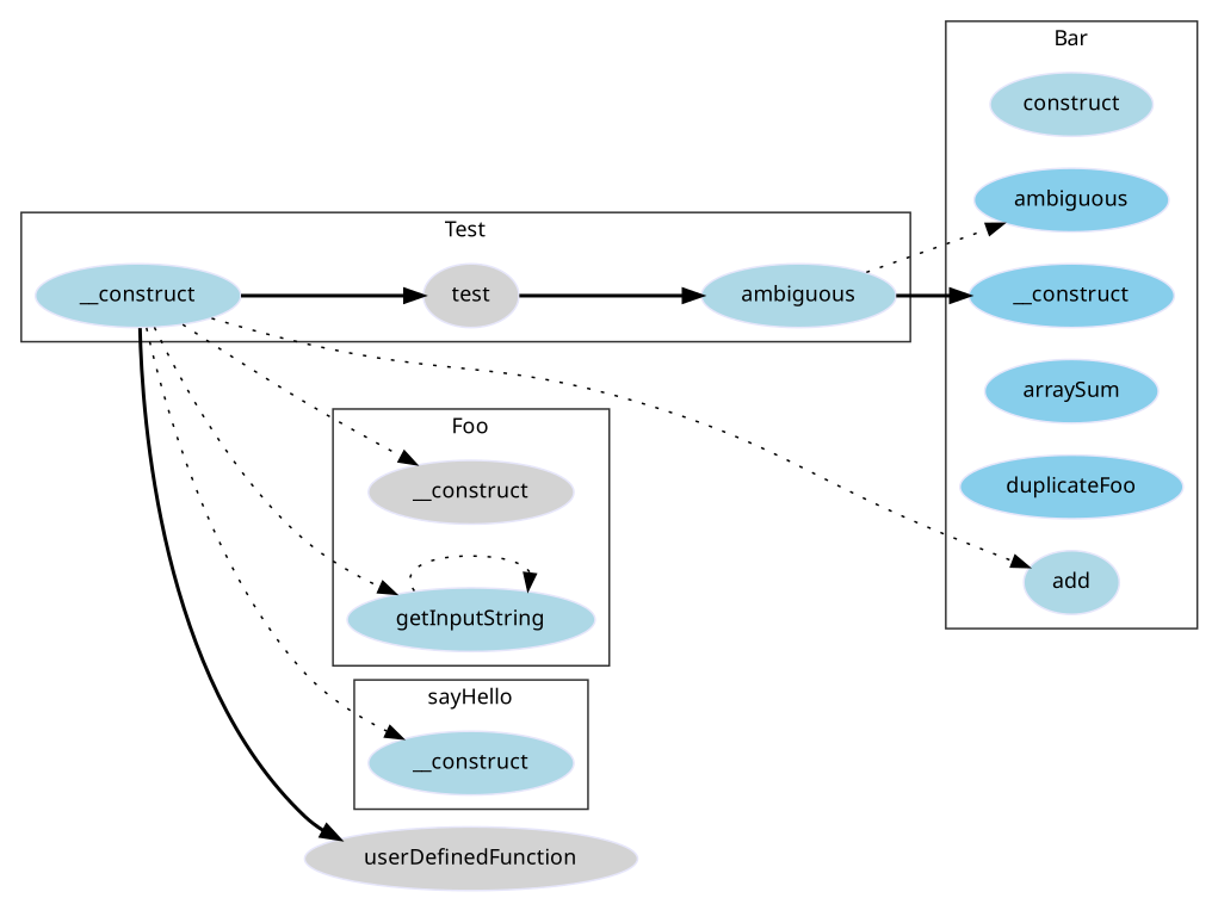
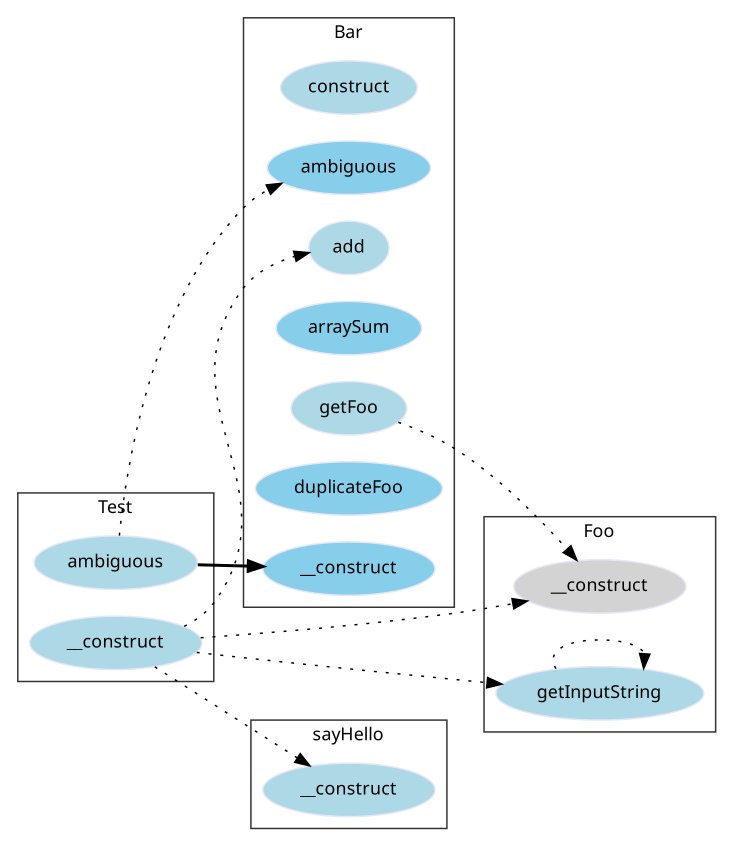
  digraph {
    fontname=Verdana
    fontsize=12
    rankdir=LR
    node [color=lavender fillcolor=lightblue fontname=Verdana fontsize=12 shape=ellipse style=filled]
    edge [style=dotted]
    n1 [height=0.50 label=construct width=1.28]
    n2 [fillcolor=skyblue height=0.50 label=ambiguous width=1.53]
    n3 [height=0.50 label=add width=0.75]
    n4 [fillcolor=skyblue height=0.50 label=arraySum width=1.36]
+   n5 [height=0.50 label=getFoo width=1.08]
    n6 [fillcolor=skyblue height=0.50 label=duplicateFoo width=1.75]
    n7 [fillcolor=skyblue height=0.50 label=__construct width=1.61]
    n8 [fillcolor=lightgrey height=0.50 label=__construct width=1.61]
    n9 [height=0.50 label=getInputString width=1.94]
    n10 [height=0.50 label=__construct width=1.61]
-   n11 [fillcolor=lightgrey height=0.50 label=test width=0.75]
    n12 [height=0.50 label=ambiguous width=1.53]
    n13 [height=0.50 label=__construct width=1.61]
-   n14 [fillcolor=lightgrey height=0.50 label=userDefinedFunction width=2.61]
    subgraph cluster_1 {
      color=gray20
      label=Bar
      n1
      n2
      n3
      n4
+     n5
      n6
      n7
    }
    subgraph cluster_2 {
      color=gray20
      label=Foo
      n8
      n9
    }
    subgraph cluster_3 {
      color=gray20
      label=Test
      n10
-     n11
      n12
    }
    subgraph cluster_4 {
      color=gray20
      label=sayHello
      n13
    }
+   n5 -> n8
    n9 -> n9
    n10 -> n3
    n10 -> n8
    n10 -> n9
-   n10 -> n11 [style=bold]
    n10 -> n13
-   n10 -> n14 [style=bold]
-   n11 -> n12 [style=bold]
    n12 -> n2
    n12 -> n7 [style=bold]
  }
